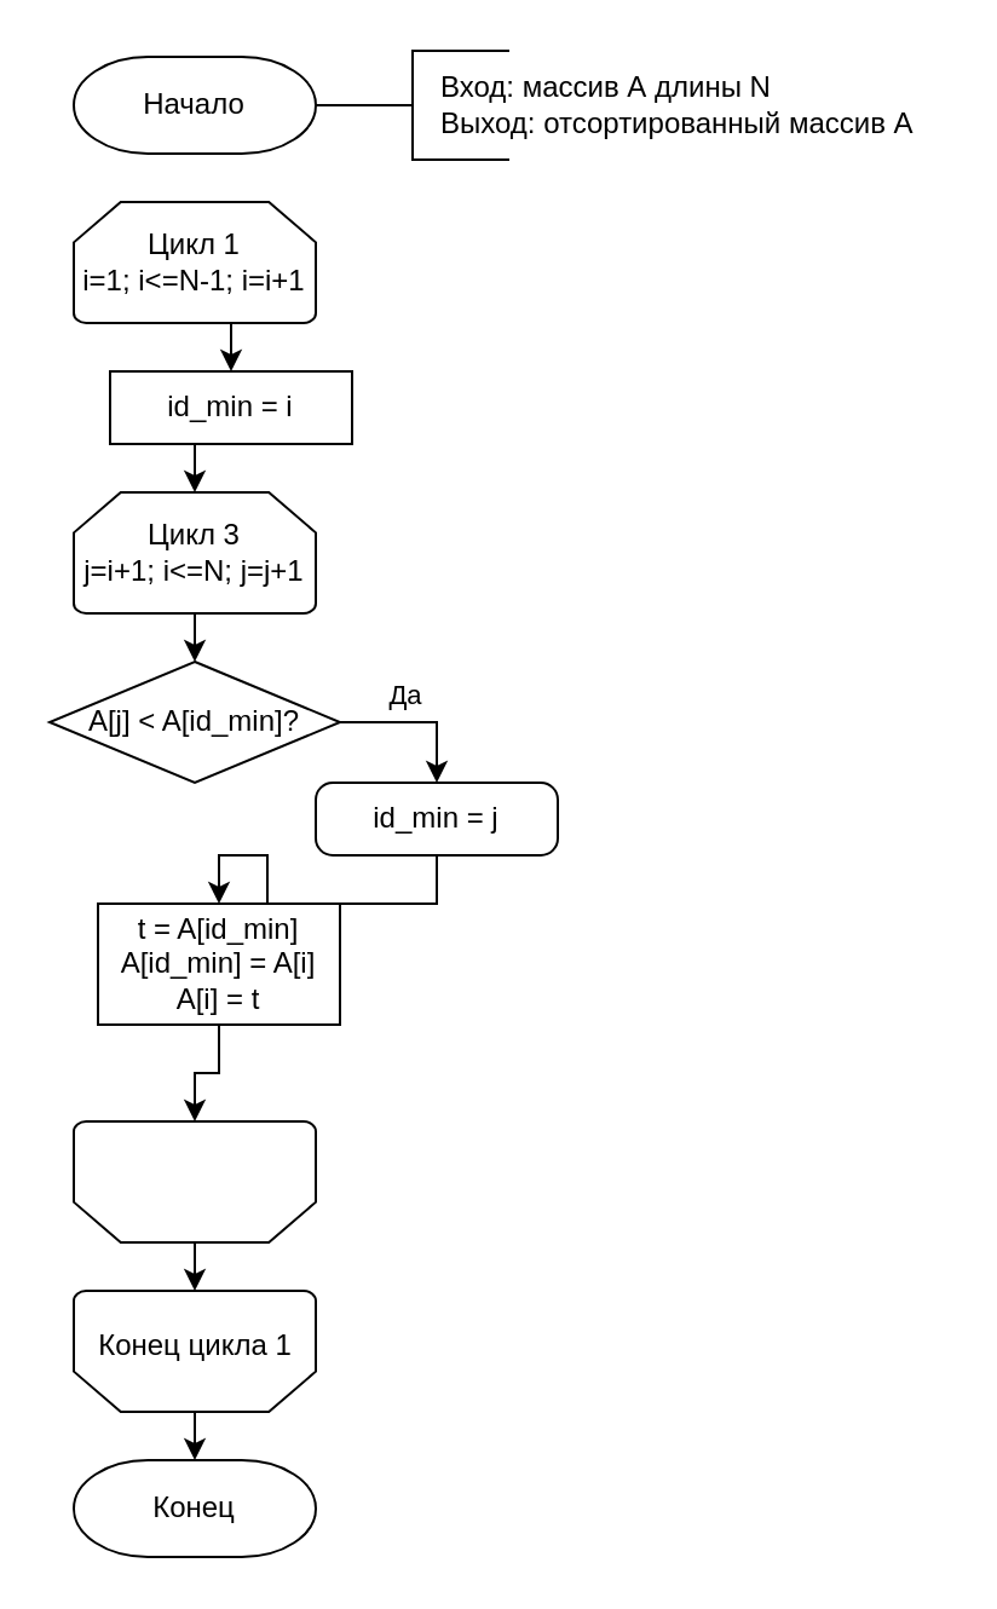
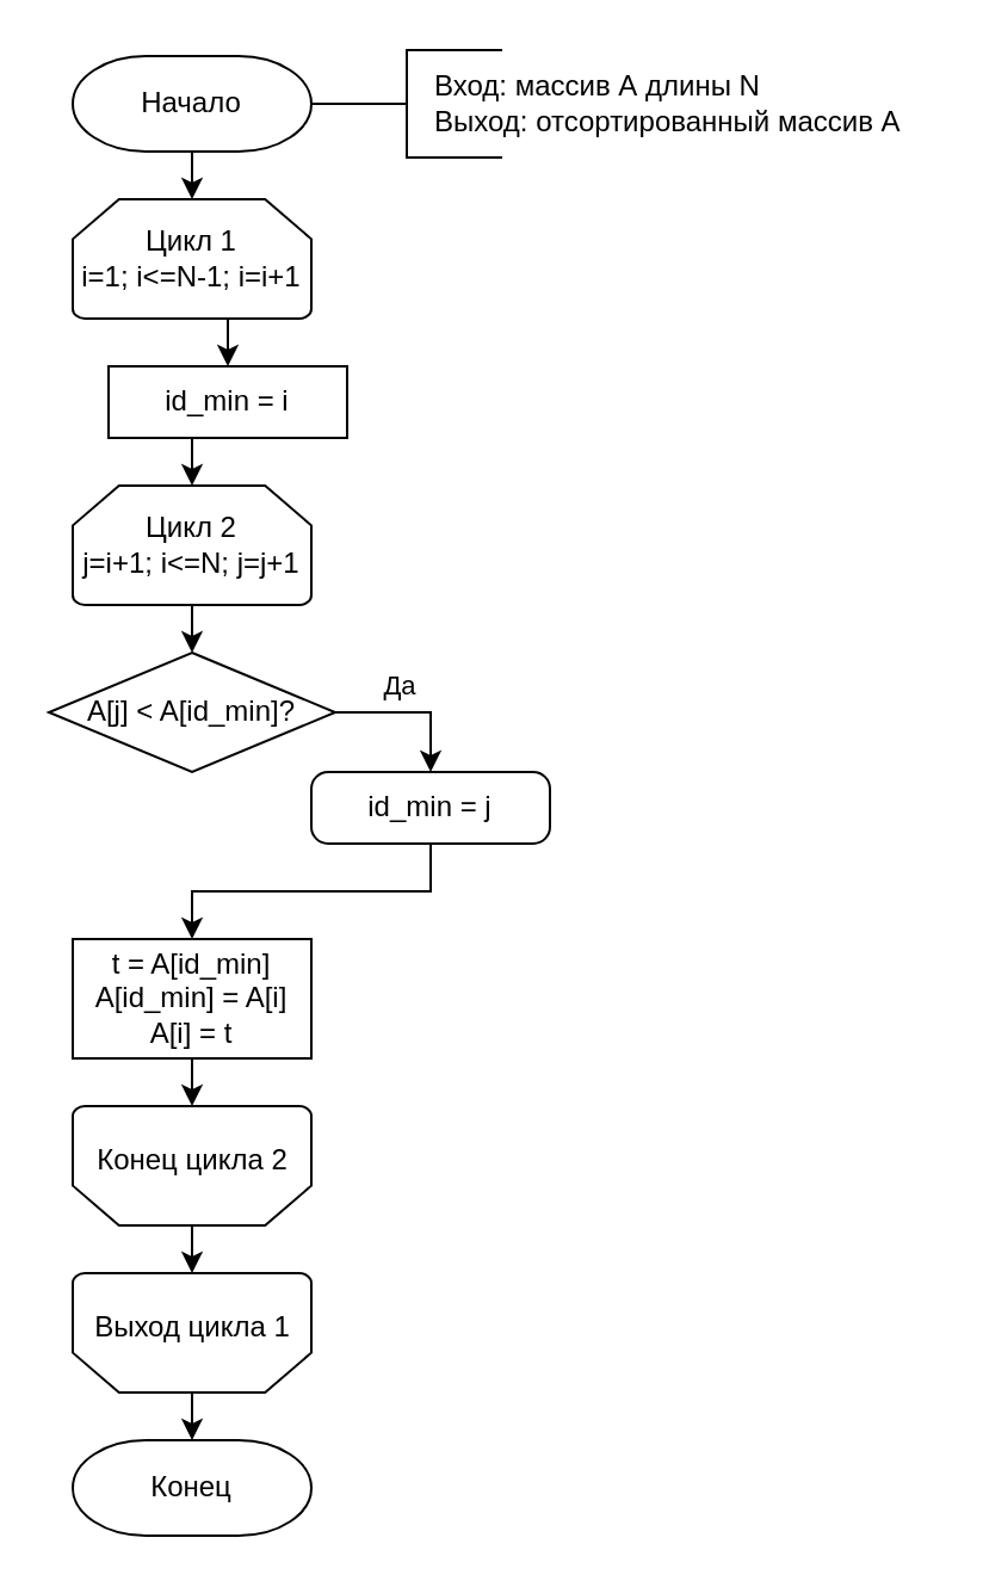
  <mxCell id="0" />
  <mxCell id="1" parent="0" />
+ <mxCell id="2" style="edgeStyle=orthogonalEdgeStyle;rounded=0;orthogonalLoop=1;jettySize=auto;html=1;exitX=0.5;exitY=1;exitDx=0;exitDy=0;exitPerimeter=0;entryX=0.5;entryY=0;entryDx=0;entryDy=0;entryPerimeter=0;" edge="1" parent="1" source="3" target="5"><mxGeometry relative="1" as="geometry" /></mxCell>
  <mxCell id="3" value="Начало" style="strokeWidth=1;html=1;shape=mxgraph.flowchart.terminator;whiteSpace=wrap;" vertex="1" parent="1"><mxGeometry x="30" y="23" width="100" height="40" as="geometry" /></mxCell>
  <mxCell id="4" style="edgeStyle=orthogonalEdgeStyle;rounded=0;orthogonalLoop=1;jettySize=auto;html=1;exitX=0.5;exitY=1;exitDx=0;exitDy=0;exitPerimeter=0;entryX=0.5;entryY=0;entryDx=0;entryDy=0;" edge="1" parent="1" source="5" target="23"><mxGeometry relative="1" as="geometry" /></mxCell>
  <mxCell id="5" value="Цикл 1&lt;br&gt;i=1; i&amp;lt;=N-1; i=i+1" style="strokeWidth=1;html=1;shape=mxgraph.flowchart.loop_limit;whiteSpace=wrap;" vertex="1" parent="1"><mxGeometry x="30" y="83" width="100" height="50" as="geometry" /></mxCell>
  <mxCell id="6" value="" style="strokeWidth=1;html=1;shape=mxgraph.flowchart.annotation_2;align=left;labelPosition=right;pointerEvents=1;verticalLabelPosition=middle;verticalAlign=middle;" vertex="1" parent="1"><mxGeometry x="130" y="20.5" width="80" height="45" as="geometry" /></mxCell>
  <mxCell id="7" value="Вход: массив А длины N&lt;br&gt;Выход: отсортированный массив А" style="text;html=1;align=left;verticalAlign=middle;resizable=0;points=[];autosize=1;" vertex="1" parent="1"><mxGeometry x="180" y="28" width="210" height="30" as="geometry" /></mxCell>
  <mxCell id="8" style="edgeStyle=orthogonalEdgeStyle;rounded=0;orthogonalLoop=1;jettySize=auto;html=1;exitX=0.5;exitY=1;exitDx=0;exitDy=0;exitPerimeter=0;entryX=0.5;entryY=0;entryDx=0;entryDy=0;entryPerimeter=0;" edge="1" parent="1" source="9" target="12"><mxGeometry relative="1" as="geometry" /></mxCell>
- <mxCell id="9" value="Цикл 3&lt;br&gt;j=i+1; i&amp;lt;=N; j=j+1" style="strokeWidth=1;html=1;shape=mxgraph.flowchart.loop_limit;whiteSpace=wrap;" vertex="1" parent="1"><mxGeometry x="30" y="203" width="100" height="50" as="geometry" /></mxCell>
+ <mxCell id="9" value="Цикл 2&lt;br&gt;j=i+1; i&amp;lt;=N; j=j+1" style="strokeWidth=1;html=1;shape=mxgraph.flowchart.loop_limit;whiteSpace=wrap;" vertex="1" parent="1"><mxGeometry x="30" y="203" width="100" height="50" as="geometry" /></mxCell>
  <mxCell id="10" style="edgeStyle=orthogonalEdgeStyle;rounded=0;orthogonalLoop=1;jettySize=auto;html=1;exitX=1;exitY=0.5;exitDx=0;exitDy=0;exitPerimeter=0;entryX=0.5;entryY=0;entryDx=0;entryDy=0;" edge="1" parent="1" source="12" target="14"><mxGeometry relative="1" as="geometry" /></mxCell>
  <mxCell id="11" value="Да" style="edgeLabel;html=1;align=center;verticalAlign=bottom;resizable=0;points=[];labelPosition=center;verticalLabelPosition=top;" vertex="1" connectable="0" parent="10"><mxGeometry x="-0.2" y="3" relative="1" as="geometry"><mxPoint as="offset" /></mxGeometry></mxCell>
  <mxCell id="12" value="A[j] &amp;lt; A[id_min]?" style="strokeWidth=1;html=1;shape=mxgraph.flowchart.decision;whiteSpace=wrap;align=center;" vertex="1" parent="1"><mxGeometry x="20" y="273" width="120" height="50" as="geometry" /></mxCell>
  <mxCell id="13" style="edgeStyle=orthogonalEdgeStyle;rounded=0;orthogonalLoop=1;jettySize=auto;html=1;exitX=0.5;exitY=1;exitDx=0;exitDy=0;entryX=0.5;entryY=0;entryDx=0;entryDy=0;" edge="1" parent="1" source="14" target="25"><mxGeometry relative="1" as="geometry" /></mxCell>
  <mxCell id="14" value="id_min = j" style="whiteSpace=wrap;html=1;absoluteArcSize=1;arcSize=14;strokeWidth=1;align=center;rounded=1;" vertex="1" parent="1"><mxGeometry x="130" y="323" width="100" height="30" as="geometry" /></mxCell>
  <mxCell id="15" style="edgeStyle=orthogonalEdgeStyle;rounded=0;orthogonalLoop=1;jettySize=auto;html=1;exitX=0.5;exitY=0;exitDx=0;exitDy=0;exitPerimeter=0;entryX=0.5;entryY=1;entryDx=0;entryDy=0;entryPerimeter=0;startArrow=none;startFill=0;endArrow=classic;endFill=1;" edge="1" parent="1" source="16" target="19"><mxGeometry relative="1" as="geometry" /></mxCell>
  <mxCell id="16" value="" style="strokeWidth=1;html=1;shape=mxgraph.flowchart.loop_limit;whiteSpace=wrap;rounded=0;align=center;rotation=-180;" vertex="1" parent="1"><mxGeometry x="30" y="463" width="100" height="50" as="geometry" /></mxCell>
+ <mxCell id="17" value="Конец цикла 2" style="text;html=1;align=center;verticalAlign=middle;resizable=0;points=[];autosize=1;" vertex="1" parent="1"><mxGeometry x="30" y="476" width="100" height="20" as="geometry" /></mxCell>
  <mxCell id="18" style="edgeStyle=orthogonalEdgeStyle;rounded=0;orthogonalLoop=1;jettySize=auto;html=1;exitX=0.5;exitY=0;exitDx=0;exitDy=0;exitPerimeter=0;entryX=0.5;entryY=0;entryDx=0;entryDy=0;entryPerimeter=0;startArrow=none;startFill=0;endArrow=classic;endFill=1;" edge="1" parent="1" source="19" target="21"><mxGeometry relative="1" as="geometry" /></mxCell>
  <mxCell id="19" value="" style="strokeWidth=1;html=1;shape=mxgraph.flowchart.loop_limit;whiteSpace=wrap;rounded=0;align=center;rotation=-180;" vertex="1" parent="1"><mxGeometry x="30" y="533" width="100" height="50" as="geometry" /></mxCell>
- <mxCell id="20" value="Конец цикла 1" style="text;html=1;align=center;verticalAlign=middle;resizable=0;points=[];autosize=1;" vertex="1" parent="1"><mxGeometry x="30" y="546" width="100" height="20" as="geometry" /></mxCell>
+ <mxCell id="20" value="Выход цикла 1" style="text;html=1;align=center;verticalAlign=middle;resizable=0;points=[];autosize=1;" vertex="1" parent="1"><mxGeometry x="30" y="546" width="100" height="20" as="geometry" /></mxCell>
  <mxCell id="21" value="Конец" style="strokeWidth=1;html=1;shape=mxgraph.flowchart.terminator;whiteSpace=wrap;" vertex="1" parent="1"><mxGeometry x="30" y="603" width="100" height="40" as="geometry" /></mxCell>
  <mxCell id="22" style="edgeStyle=orthogonalEdgeStyle;rounded=0;orthogonalLoop=1;jettySize=auto;html=1;exitX=0.5;exitY=1;exitDx=0;exitDy=0;entryX=0.5;entryY=0;entryDx=0;entryDy=0;entryPerimeter=0;" edge="1" parent="1" source="23" target="9"><mxGeometry relative="1" as="geometry" /></mxCell>
  <mxCell id="23" value="id_min = i" style="rounded=0;whiteSpace=wrap;html=1;absoluteArcSize=1;arcSize=14;strokeWidth=1;align=center;" vertex="1" parent="1"><mxGeometry x="45" y="153" width="100" height="30" as="geometry" /></mxCell>
  <mxCell id="24" style="edgeStyle=orthogonalEdgeStyle;rounded=0;orthogonalLoop=1;jettySize=auto;html=1;exitX=0.5;exitY=1;exitDx=0;exitDy=0;entryX=0.5;entryY=1;entryDx=0;entryDy=0;entryPerimeter=0;" edge="1" parent="1" source="25" target="16"><mxGeometry relative="1" as="geometry" /></mxCell>
- <mxCell id="25" value="t = A[id_min]&lt;br&gt;A[id_min] = A[i]&lt;br&gt;A[i] = t" style="rounded=0;whiteSpace=wrap;html=1;absoluteArcSize=1;arcSize=14;strokeWidth=1;align=center;" vertex="1" parent="1"><mxGeometry x="40" y="373" width="100" height="50" as="geometry" /></mxCell>
+ <mxCell id="25" value="t = A[id_min]&lt;br&gt;A[id_min] = A[i]&lt;br&gt;A[i] = t" style="rounded=0;whiteSpace=wrap;html=1;absoluteArcSize=1;arcSize=14;strokeWidth=1;align=center;" vertex="1" parent="1"><mxGeometry x="30" y="393" width="100" height="50" as="geometry" /></mxCell>
